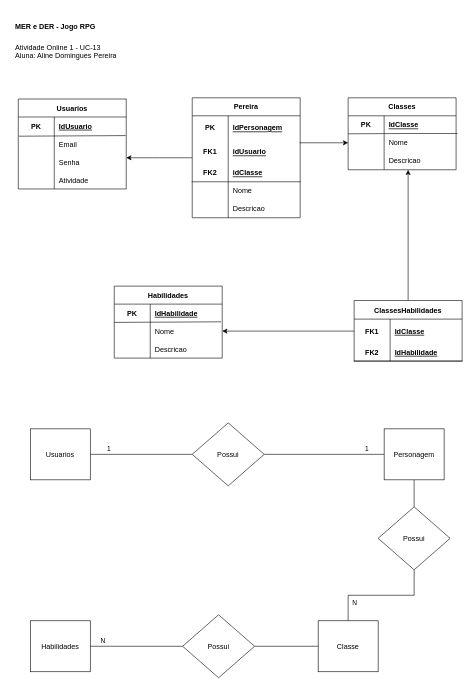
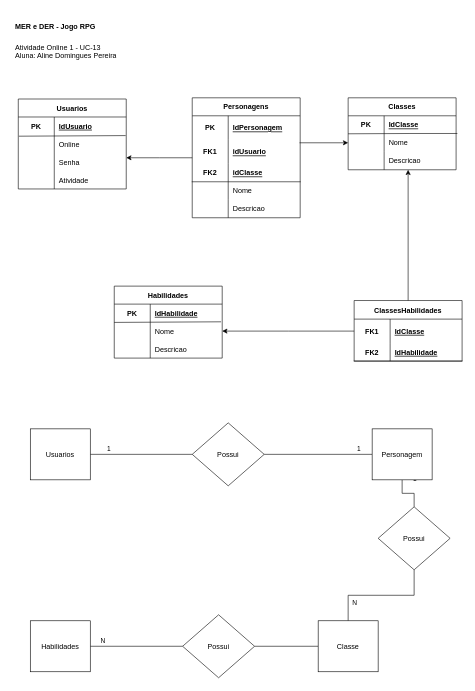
  <mxCell id="0" />
  <mxCell id="1" parent="0" />
  <mxCell id="2" value="Usuarios" style="shape=table;startSize=30;container=1;collapsible=1;childLayout=tableLayout;fixedRows=1;rowLines=0;fontStyle=1;align=center;resizeLast=1;" parent="1" vertex="1"><mxGeometry x="30" y="164" width="180" height="150" as="geometry" /></mxCell>
  <mxCell id="3" value="" style="shape=tableRow;horizontal=0;startSize=0;swimlaneHead=0;swimlaneBody=0;fillColor=none;collapsible=0;dropTarget=0;points=[[0,0.5],[1,0.5]];portConstraint=eastwest;top=0;left=0;right=0;bottom=0;perimeterSpacing=6;" parent="2" vertex="1"><mxGeometry y="30" width="180" height="30" as="geometry" /></mxCell>
  <mxCell id="4" value="PK" style="shape=partialRectangle;connectable=0;fillColor=none;top=0;left=0;bottom=0;right=0;fontStyle=1;overflow=hidden;" parent="3" vertex="1"><mxGeometry width="60" height="30" as="geometry"><mxRectangle width="60" height="30" as="alternateBounds" /></mxGeometry></mxCell>
  <mxCell id="5" value="IdUsuario" style="shape=partialRectangle;connectable=0;fillColor=none;top=0;left=0;bottom=0;right=0;align=left;spacingLeft=6;fontStyle=5;overflow=hidden;" parent="3" vertex="1"><mxGeometry x="60" width="120" height="30" as="geometry"><mxRectangle width="120" height="30" as="alternateBounds" /></mxGeometry></mxCell>
  <mxCell id="6" value="" style="shape=tableRow;horizontal=0;startSize=0;swimlaneHead=0;swimlaneBody=0;fillColor=none;collapsible=0;dropTarget=0;points=[[0,0.5],[1,0.5]];portConstraint=eastwest;top=0;left=0;right=0;bottom=0;swimlaneLine=1;" parent="2" vertex="1"><mxGeometry y="60" width="180" height="30" as="geometry" /></mxCell>
  <mxCell id="7" value="" style="shape=partialRectangle;connectable=0;fillColor=none;top=0;left=0;bottom=0;right=0;editable=1;overflow=hidden;" parent="6" vertex="1"><mxGeometry width="60" height="30" as="geometry"><mxRectangle width="60" height="30" as="alternateBounds" /></mxGeometry></mxCell>
- <mxCell id="8" value="Email" style="shape=partialRectangle;connectable=0;fillColor=none;top=0;left=0;bottom=0;right=0;align=left;spacingLeft=6;overflow=hidden;" parent="6" vertex="1"><mxGeometry x="60" width="120" height="30" as="geometry"><mxRectangle width="120" height="30" as="alternateBounds" /></mxGeometry></mxCell>
+ <mxCell id="8" value="Online" style="shape=partialRectangle;connectable=0;fillColor=none;top=0;left=0;bottom=0;right=0;align=left;spacingLeft=6;overflow=hidden;" parent="6" vertex="1"><mxGeometry x="60" width="120" height="30" as="geometry"><mxRectangle width="120" height="30" as="alternateBounds" /></mxGeometry></mxCell>
  <mxCell id="9" value="" style="shape=tableRow;horizontal=0;startSize=0;swimlaneHead=0;swimlaneBody=0;fillColor=none;collapsible=0;dropTarget=0;points=[[0,0.5],[1,0.5]];portConstraint=eastwest;top=0;left=0;right=0;bottom=0;" parent="2" vertex="1"><mxGeometry y="90" width="180" height="30" as="geometry" /></mxCell>
  <mxCell id="10" value="" style="shape=partialRectangle;connectable=0;fillColor=none;top=0;left=0;bottom=0;right=0;editable=1;overflow=hidden;" parent="9" vertex="1"><mxGeometry width="60" height="30" as="geometry"><mxRectangle width="60" height="30" as="alternateBounds" /></mxGeometry></mxCell>
  <mxCell id="11" value="Senha" style="shape=partialRectangle;connectable=0;fillColor=none;top=0;left=0;bottom=0;right=0;align=left;spacingLeft=6;overflow=hidden;" parent="9" vertex="1"><mxGeometry x="60" width="120" height="30" as="geometry"><mxRectangle width="120" height="30" as="alternateBounds" /></mxGeometry></mxCell>
  <mxCell id="12" value="" style="shape=tableRow;horizontal=0;startSize=0;swimlaneHead=0;swimlaneBody=0;fillColor=none;collapsible=0;dropTarget=0;points=[[0,0.5],[1,0.5]];portConstraint=eastwest;top=0;left=0;right=0;bottom=0;" parent="2" vertex="1"><mxGeometry y="120" width="180" height="30" as="geometry" /></mxCell>
  <mxCell id="13" value="" style="shape=partialRectangle;connectable=0;fillColor=none;top=0;left=0;bottom=0;right=0;editable=1;overflow=hidden;" parent="12" vertex="1"><mxGeometry width="60" height="30" as="geometry"><mxRectangle width="60" height="30" as="alternateBounds" /></mxGeometry></mxCell>
  <mxCell id="14" value="Atividade" style="shape=partialRectangle;connectable=0;fillColor=none;top=0;left=0;bottom=0;right=0;align=left;spacingLeft=6;overflow=hidden;" parent="12" vertex="1"><mxGeometry x="60" width="120" height="30" as="geometry"><mxRectangle width="120" height="30" as="alternateBounds" /></mxGeometry></mxCell>
  <mxCell id="15" value="" style="edgeStyle=none;orthogonalLoop=1;jettySize=auto;html=1;rounded=0;fontSize=12;endArrow=none;endFill=0;entryX=1;entryY=0.2;entryDx=0;entryDy=0;entryPerimeter=0;exitX=0.036;exitY=0.905;exitDx=0;exitDy=0;exitPerimeter=0;" edge="1" parent="2" source="3"><mxGeometry width="80" relative="1" as="geometry"><mxPoint y="60.99" as="sourcePoint" /><mxPoint x="179" y="61" as="targetPoint" /><Array as="points" /></mxGeometry></mxCell>
  <mxCell id="16" value="" style="edgeStyle=orthogonalEdgeStyle;rounded=0;orthogonalLoop=1;jettySize=auto;html=1;endArrow=classic;endFill=1;" edge="1" parent="1" source="17"><mxGeometry relative="1" as="geometry"><mxPoint x="210" y="262" as="targetPoint" /></mxGeometry></mxCell>
- <mxCell id="17" value="Pereira" style="shape=table;startSize=30;container=1;collapsible=1;childLayout=tableLayout;fixedRows=1;rowLines=0;fontStyle=1;align=center;resizeLast=1;" parent="1" vertex="1"><mxGeometry x="320" y="162" width="180" height="200" as="geometry" /></mxCell>
+ <mxCell id="17" value="Personagens" style="shape=table;startSize=30;container=1;collapsible=1;childLayout=tableLayout;fixedRows=1;rowLines=0;fontStyle=1;align=center;resizeLast=1;" parent="1" vertex="1"><mxGeometry x="320" y="162" width="180" height="200" as="geometry" /></mxCell>
  <mxCell id="18" value="" style="shape=tableRow;horizontal=0;startSize=0;swimlaneHead=0;swimlaneBody=0;fillColor=none;collapsible=0;dropTarget=0;points=[[0,0.5],[1,0.5]];portConstraint=eastwest;top=0;left=0;right=0;bottom=0;" parent="17" vertex="1"><mxGeometry y="30" width="180" height="40" as="geometry" /></mxCell>
  <mxCell id="19" value="PK" style="shape=partialRectangle;connectable=0;fillColor=none;top=0;left=0;bottom=0;right=0;fontStyle=1;overflow=hidden;" parent="18" vertex="1"><mxGeometry width="60" height="40" as="geometry"><mxRectangle width="60" height="40" as="alternateBounds" /></mxGeometry></mxCell>
  <mxCell id="20" value="IdPersonagem" style="shape=partialRectangle;connectable=0;fillColor=none;top=0;left=0;bottom=0;right=0;align=left;spacingLeft=6;fontStyle=5;overflow=hidden;" parent="18" vertex="1"><mxGeometry x="60" width="120" height="40" as="geometry"><mxRectangle width="120" height="40" as="alternateBounds" /></mxGeometry></mxCell>
  <mxCell id="21" style="shape=tableRow;horizontal=0;startSize=0;swimlaneHead=0;swimlaneBody=0;fillColor=none;collapsible=0;dropTarget=0;points=[[0,0.5],[1,0.5]];portConstraint=eastwest;top=0;left=0;right=0;bottom=0;" vertex="1" parent="17"><mxGeometry y="70" width="180" height="40" as="geometry" /></mxCell>
  <mxCell id="22" value="FK1" style="shape=partialRectangle;connectable=0;fillColor=none;top=0;left=0;bottom=0;right=0;fontStyle=1;overflow=hidden;" vertex="1" parent="21"><mxGeometry width="60" height="40" as="geometry"><mxRectangle width="60" height="40" as="alternateBounds" /></mxGeometry></mxCell>
  <mxCell id="23" value="idUsuario" style="shape=partialRectangle;connectable=0;fillColor=none;top=0;left=0;bottom=0;right=0;align=left;spacingLeft=6;fontStyle=5;overflow=hidden;" vertex="1" parent="21"><mxGeometry x="60" width="120" height="40" as="geometry"><mxRectangle width="120" height="40" as="alternateBounds" /></mxGeometry></mxCell>
  <mxCell id="24" value="" style="shape=tableRow;horizontal=0;startSize=0;swimlaneHead=0;swimlaneBody=0;fillColor=none;collapsible=0;dropTarget=0;points=[[0,0.5],[1,0.5]];portConstraint=eastwest;top=0;left=0;right=0;bottom=1;" vertex="1" parent="17"><mxGeometry y="110" width="180" height="30" as="geometry" /></mxCell>
  <mxCell id="25" value="FK2" style="shape=partialRectangle;connectable=0;fillColor=none;top=0;left=0;bottom=0;right=0;fontStyle=1;overflow=hidden;" vertex="1" parent="24"><mxGeometry width="60" height="30" as="geometry"><mxRectangle width="60" height="30" as="alternateBounds" /></mxGeometry></mxCell>
  <mxCell id="26" value="idClasse" style="shape=partialRectangle;connectable=0;fillColor=none;top=0;left=0;bottom=0;right=0;align=left;spacingLeft=6;fontStyle=5;overflow=hidden;" vertex="1" parent="24"><mxGeometry x="60" width="120" height="30" as="geometry"><mxRectangle width="120" height="30" as="alternateBounds" /></mxGeometry></mxCell>
  <mxCell id="27" value="" style="shape=tableRow;horizontal=0;startSize=0;swimlaneHead=0;swimlaneBody=0;fillColor=none;collapsible=0;dropTarget=0;points=[[0,0.5],[1,0.5]];portConstraint=eastwest;top=0;left=0;right=0;bottom=0;" parent="17" vertex="1"><mxGeometry y="140" width="180" height="30" as="geometry" /></mxCell>
  <mxCell id="28" value="" style="shape=partialRectangle;connectable=0;fillColor=none;top=0;left=0;bottom=0;right=0;editable=1;overflow=hidden;" parent="27" vertex="1"><mxGeometry width="60" height="30" as="geometry"><mxRectangle width="60" height="30" as="alternateBounds" /></mxGeometry></mxCell>
  <mxCell id="29" value="Nome" style="shape=partialRectangle;connectable=0;fillColor=none;top=0;left=0;bottom=0;right=0;align=left;spacingLeft=6;overflow=hidden;" parent="27" vertex="1"><mxGeometry x="60" width="120" height="30" as="geometry"><mxRectangle width="120" height="30" as="alternateBounds" /></mxGeometry></mxCell>
  <mxCell id="30" value="" style="shape=tableRow;horizontal=0;startSize=0;swimlaneHead=0;swimlaneBody=0;fillColor=none;collapsible=0;dropTarget=0;points=[[0,0.5],[1,0.5]];portConstraint=eastwest;top=0;left=0;right=0;bottom=0;" parent="17" vertex="1"><mxGeometry y="170" width="180" height="30" as="geometry" /></mxCell>
  <mxCell id="31" value="" style="shape=partialRectangle;connectable=0;fillColor=none;top=0;left=0;bottom=0;right=0;editable=1;overflow=hidden;" parent="30" vertex="1"><mxGeometry width="60" height="30" as="geometry"><mxRectangle width="60" height="30" as="alternateBounds" /></mxGeometry></mxCell>
  <mxCell id="32" value="Descricao" style="shape=partialRectangle;connectable=0;fillColor=none;top=0;left=0;bottom=0;right=0;align=left;spacingLeft=6;overflow=hidden;" parent="30" vertex="1"><mxGeometry x="60" width="120" height="30" as="geometry"><mxRectangle width="120" height="30" as="alternateBounds" /></mxGeometry></mxCell>
  <mxCell id="33" value="Classes" style="shape=table;startSize=30;container=1;collapsible=1;childLayout=tableLayout;fixedRows=1;rowLines=0;fontStyle=1;align=center;resizeLast=1;" parent="1" vertex="1"><mxGeometry x="580" y="162" width="180" height="120" as="geometry" /></mxCell>
  <mxCell id="34" value="" style="shape=tableRow;horizontal=0;startSize=0;swimlaneHead=0;swimlaneBody=0;fillColor=none;collapsible=0;dropTarget=0;points=[[0,0.5],[1,0.5]];portConstraint=eastwest;top=0;left=0;right=0;bottom=0;" parent="33" vertex="1"><mxGeometry y="30" width="180" height="30" as="geometry" /></mxCell>
  <mxCell id="35" value="PK" style="shape=partialRectangle;connectable=0;fillColor=none;top=0;left=0;bottom=0;right=0;fontStyle=1;overflow=hidden;" parent="34" vertex="1"><mxGeometry width="60" height="30" as="geometry"><mxRectangle width="60" height="30" as="alternateBounds" /></mxGeometry></mxCell>
  <mxCell id="36" value="IdClasse" style="shape=partialRectangle;connectable=0;fillColor=none;top=0;left=0;bottom=0;right=0;align=left;spacingLeft=6;fontStyle=5;overflow=hidden;" parent="34" vertex="1"><mxGeometry x="60" width="120" height="30" as="geometry"><mxRectangle width="120" height="30" as="alternateBounds" /></mxGeometry></mxCell>
  <mxCell id="37" value="" style="shape=tableRow;horizontal=0;startSize=0;swimlaneHead=0;swimlaneBody=0;fillColor=none;collapsible=0;dropTarget=0;points=[[0,0.5],[1,0.5]];portConstraint=eastwest;top=0;left=0;right=0;bottom=0;" parent="33" vertex="1"><mxGeometry y="60" width="180" height="30" as="geometry" /></mxCell>
  <mxCell id="38" value="" style="shape=partialRectangle;connectable=0;fillColor=none;top=0;left=0;bottom=0;right=0;editable=1;overflow=hidden;" parent="37" vertex="1"><mxGeometry width="60" height="30" as="geometry"><mxRectangle width="60" height="30" as="alternateBounds" /></mxGeometry></mxCell>
  <mxCell id="39" value="Nome" style="shape=partialRectangle;connectable=0;fillColor=none;top=0;left=0;bottom=0;right=0;align=left;spacingLeft=6;overflow=hidden;" parent="37" vertex="1"><mxGeometry x="60" width="120" height="30" as="geometry"><mxRectangle width="120" height="30" as="alternateBounds" /></mxGeometry></mxCell>
  <mxCell id="40" value="" style="shape=tableRow;horizontal=0;startSize=0;swimlaneHead=0;swimlaneBody=0;fillColor=none;collapsible=0;dropTarget=0;points=[[0,0.5],[1,0.5]];portConstraint=eastwest;top=0;left=0;right=0;bottom=0;" parent="33" vertex="1"><mxGeometry y="90" width="180" height="30" as="geometry" /></mxCell>
  <mxCell id="41" value="" style="shape=partialRectangle;connectable=0;fillColor=none;top=0;left=0;bottom=0;right=0;editable=1;overflow=hidden;" parent="40" vertex="1"><mxGeometry width="60" height="30" as="geometry"><mxRectangle width="60" height="30" as="alternateBounds" /></mxGeometry></mxCell>
  <mxCell id="42" value="Descricao" style="shape=partialRectangle;connectable=0;fillColor=none;top=0;left=0;bottom=0;right=0;align=left;spacingLeft=6;overflow=hidden;" parent="40" vertex="1"><mxGeometry x="60" width="120" height="30" as="geometry"><mxRectangle width="120" height="30" as="alternateBounds" /></mxGeometry></mxCell>
  <mxCell id="43" value="Habilidades" style="shape=table;startSize=30;container=1;collapsible=1;childLayout=tableLayout;fixedRows=1;rowLines=0;fontStyle=1;align=center;resizeLast=1;" parent="1" vertex="1"><mxGeometry x="190" y="476" width="180" height="120" as="geometry" /></mxCell>
  <mxCell id="44" value="" style="shape=tableRow;horizontal=0;startSize=0;swimlaneHead=0;swimlaneBody=0;fillColor=none;collapsible=0;dropTarget=0;points=[[0,0.5],[1,0.5]];portConstraint=eastwest;top=0;left=0;right=0;bottom=0;" parent="43" vertex="1"><mxGeometry y="30" width="180" height="30" as="geometry" /></mxCell>
  <mxCell id="45" value="PK" style="shape=partialRectangle;connectable=0;fillColor=none;top=0;left=0;bottom=0;right=0;fontStyle=1;overflow=hidden;" parent="44" vertex="1"><mxGeometry width="60" height="30" as="geometry"><mxRectangle width="60" height="30" as="alternateBounds" /></mxGeometry></mxCell>
  <mxCell id="46" value="IdHabilidade" style="shape=partialRectangle;connectable=0;fillColor=none;top=0;left=0;bottom=0;right=0;align=left;spacingLeft=6;fontStyle=5;overflow=hidden;" parent="44" vertex="1"><mxGeometry x="60" width="120" height="30" as="geometry"><mxRectangle width="120" height="30" as="alternateBounds" /></mxGeometry></mxCell>
  <mxCell id="47" value="" style="shape=tableRow;horizontal=0;startSize=0;swimlaneHead=0;swimlaneBody=0;fillColor=none;collapsible=0;dropTarget=0;points=[[0,0.5],[1,0.5]];portConstraint=eastwest;top=0;left=0;right=0;bottom=0;" parent="43" vertex="1"><mxGeometry y="60" width="180" height="30" as="geometry" /></mxCell>
  <mxCell id="48" value="" style="shape=partialRectangle;connectable=0;fillColor=none;top=0;left=0;bottom=0;right=0;editable=1;overflow=hidden;" parent="47" vertex="1"><mxGeometry width="60" height="30" as="geometry"><mxRectangle width="60" height="30" as="alternateBounds" /></mxGeometry></mxCell>
  <mxCell id="49" value="Nome" style="shape=partialRectangle;connectable=0;fillColor=none;top=0;left=0;bottom=0;right=0;align=left;spacingLeft=6;overflow=hidden;" parent="47" vertex="1"><mxGeometry x="60" width="120" height="30" as="geometry"><mxRectangle width="120" height="30" as="alternateBounds" /></mxGeometry></mxCell>
  <mxCell id="50" value="" style="shape=tableRow;horizontal=0;startSize=0;swimlaneHead=0;swimlaneBody=0;fillColor=none;collapsible=0;dropTarget=0;points=[[0,0.5],[1,0.5]];portConstraint=eastwest;top=0;left=0;right=0;bottom=0;" parent="43" vertex="1"><mxGeometry y="90" width="180" height="30" as="geometry" /></mxCell>
  <mxCell id="51" value="" style="shape=partialRectangle;connectable=0;fillColor=none;top=0;left=0;bottom=0;right=0;editable=1;overflow=hidden;" parent="50" vertex="1"><mxGeometry width="60" height="30" as="geometry"><mxRectangle width="60" height="30" as="alternateBounds" /></mxGeometry></mxCell>
  <mxCell id="52" value="Descricao" style="shape=partialRectangle;connectable=0;fillColor=none;top=0;left=0;bottom=0;right=0;align=left;spacingLeft=6;overflow=hidden;" parent="50" vertex="1"><mxGeometry x="60" width="120" height="30" as="geometry"><mxRectangle width="120" height="30" as="alternateBounds" /></mxGeometry></mxCell>
  <mxCell id="53" value="" style="shape=tableRow;horizontal=0;startSize=0;swimlaneHead=0;swimlaneBody=0;fillColor=none;collapsible=0;dropTarget=0;points=[[0,0.5],[1,0.5]];portConstraint=eastwest;top=0;left=0;right=0;bottom=0;" parent="1" vertex="1"><mxGeometry x="50" y="300" width="180" height="30" as="geometry" /></mxCell>
  <mxCell id="54" value="" style="shape=partialRectangle;connectable=0;fillColor=none;top=0;left=0;bottom=0;right=0;editable=1;overflow=hidden;" parent="53" vertex="1"><mxGeometry width="60" height="30" as="geometry"><mxRectangle width="60" height="30" as="alternateBounds" /></mxGeometry></mxCell>
  <mxCell id="55" style="edgeStyle=orthogonalEdgeStyle;rounded=0;orthogonalLoop=1;jettySize=auto;html=1;entryX=0;entryY=0.5;entryDx=0;entryDy=0;endArrow=none;endFill=0;" parent="1" source="57" target="60" edge="1"><mxGeometry relative="1" as="geometry" /></mxCell>
  <mxCell id="56" value="1" style="edgeLabel;html=1;align=center;verticalAlign=middle;resizable=0;points=[];" parent="55" vertex="1" connectable="0"><mxGeometry x="0.141" y="1" relative="1" as="geometry"><mxPoint x="-67" y="-9" as="offset" /></mxGeometry></mxCell>
  <mxCell id="57" value="Usuarios" style="whiteSpace=wrap;html=1;align=center;" parent="1" vertex="1"><mxGeometry x="50" y="714" width="100" height="85" as="geometry" /></mxCell>
  <mxCell id="58" style="edgeStyle=orthogonalEdgeStyle;rounded=0;orthogonalLoop=1;jettySize=auto;html=1;endArrow=none;endFill=0;" parent="1" source="60" target="63" edge="1"><mxGeometry relative="1" as="geometry" /></mxCell>
  <mxCell id="59" value="1" style="edgeLabel;html=1;align=center;verticalAlign=middle;resizable=0;points=[];" parent="58" vertex="1" connectable="0"><mxGeometry x="0.35" y="-1" relative="1" as="geometry"><mxPoint x="35" y="-11" as="offset" /></mxGeometry></mxCell>
  <mxCell id="60" value="Possui" style="shape=rhombus;perimeter=rhombusPerimeter;whiteSpace=wrap;html=1;align=center;" parent="1" vertex="1"><mxGeometry x="320" y="704" width="120" height="105" as="geometry" /></mxCell>
  <mxCell id="61" style="edgeStyle=orthogonalEdgeStyle;rounded=0;orthogonalLoop=1;jettySize=auto;html=1;entryX=0.5;entryY=0;entryDx=0;entryDy=0;endArrow=none;endFill=0;" parent="1" source="63" target="66" edge="1"><mxGeometry relative="1" as="geometry" /></mxCell>
  <mxCell id="62" value="1" style="edgeLabel;html=1;align=center;verticalAlign=middle;resizable=0;points=[];" parent="61" vertex="1" connectable="0"><mxGeometry x="-0.267" y="1" relative="1" as="geometry"><mxPoint x="19" y="-23" as="offset" /></mxGeometry></mxCell>
- <mxCell id="63" value="Personagem" style="whiteSpace=wrap;html=1;align=center;" parent="1" vertex="1"><mxGeometry x="640" y="714" width="100" height="85" as="geometry" /></mxCell>
+ <mxCell id="63" value="Personagem" style="whiteSpace=wrap;html=1;align=center;" parent="1" vertex="1"><mxGeometry x="620" y="714" width="100" height="85" as="geometry" /></mxCell>
  <mxCell id="64" style="edgeStyle=orthogonalEdgeStyle;rounded=0;orthogonalLoop=1;jettySize=auto;html=1;entryX=0.5;entryY=0;entryDx=0;entryDy=0;endArrow=none;endFill=0;" parent="1" source="66" target="69" edge="1"><mxGeometry relative="1" as="geometry" /></mxCell>
  <mxCell id="65" value="N" style="edgeLabel;html=1;align=center;verticalAlign=middle;resizable=0;points=[];" parent="64" vertex="1" connectable="0"><mxGeometry x="0.692" y="3" relative="1" as="geometry"><mxPoint x="7" as="offset" /></mxGeometry></mxCell>
  <mxCell id="66" value="Possui" style="shape=rhombus;perimeter=rhombusPerimeter;whiteSpace=wrap;html=1;align=center;" parent="1" vertex="1"><mxGeometry x="630" y="844" width="120" height="105" as="geometry" /></mxCell>
  <mxCell id="67" style="edgeStyle=orthogonalEdgeStyle;rounded=0;orthogonalLoop=1;jettySize=auto;html=1;endArrow=none;endFill=0;entryX=1;entryY=0.5;entryDx=0;entryDy=0;" parent="1" source="69" target="72" edge="1"><mxGeometry relative="1" as="geometry"><mxPoint x="430" y="1054" as="targetPoint" /><Array as="points" /></mxGeometry></mxCell>
  <mxCell id="68" value="N" style="edgeLabel;html=1;align=center;verticalAlign=middle;resizable=0;points=[];" parent="67" vertex="1" connectable="0"><mxGeometry x="-0.194" y="2" relative="1" as="geometry"><mxPoint x="57" y="-12" as="offset" /></mxGeometry></mxCell>
  <mxCell id="69" value="Classe" style="whiteSpace=wrap;html=1;align=center;" parent="1" vertex="1"><mxGeometry x="530" y="1034" width="100" height="85" as="geometry" /></mxCell>
  <mxCell id="70" style="edgeStyle=orthogonalEdgeStyle;rounded=0;orthogonalLoop=1;jettySize=auto;html=1;entryX=1;entryY=0.5;entryDx=0;entryDy=0;endArrow=none;endFill=0;" parent="1" source="72" target="73" edge="1"><mxGeometry relative="1" as="geometry" /></mxCell>
  <mxCell id="71" value="N" style="edgeLabel;html=1;align=center;verticalAlign=middle;resizable=0;points=[];" parent="70" vertex="1" connectable="0"><mxGeometry x="0.286" relative="1" as="geometry"><mxPoint x="-35" y="-10" as="offset" /></mxGeometry></mxCell>
  <mxCell id="72" value="Possui" style="shape=rhombus;perimeter=rhombusPerimeter;whiteSpace=wrap;html=1;align=center;" parent="1" vertex="1"><mxGeometry x="304" y="1024" width="120" height="105" as="geometry" /></mxCell>
  <mxCell id="73" value="Habilidades" style="whiteSpace=wrap;html=1;align=center;" parent="1" vertex="1"><mxGeometry x="50" y="1034" width="100" height="85" as="geometry" /></mxCell>
  <mxCell id="74" value="" style="edgeStyle=orthogonalEdgeStyle;rounded=0;orthogonalLoop=1;jettySize=auto;html=1;endArrow=classic;endFill=1;" edge="1" parent="1"><mxGeometry relative="1" as="geometry"><mxPoint x="680" y="501" as="sourcePoint" /><mxPoint x="680" y="282" as="targetPoint" /></mxGeometry></mxCell>
  <mxCell id="75" value="ClassesHabilidades" style="shape=table;startSize=31;container=1;collapsible=1;childLayout=tableLayout;fixedRows=1;rowLines=0;fontStyle=1;align=center;resizeLast=1;" parent="1" vertex="1"><mxGeometry x="590" y="500" width="180" height="101" as="geometry" /></mxCell>
  <mxCell id="76" value="" style="shape=tableRow;horizontal=0;startSize=0;swimlaneHead=0;swimlaneBody=0;fillColor=none;collapsible=0;dropTarget=0;points=[[0,0.5],[1,0.5]];portConstraint=eastwest;top=0;left=0;right=0;bottom=0;" parent="75" vertex="1"><mxGeometry y="31" width="180" height="40" as="geometry" /></mxCell>
  <mxCell id="77" value="FK1" style="shape=partialRectangle;connectable=0;fillColor=none;top=0;left=0;bottom=0;right=0;fontStyle=1;overflow=hidden;" parent="76" vertex="1"><mxGeometry width="60" height="40" as="geometry"><mxRectangle width="60" height="40" as="alternateBounds" /></mxGeometry></mxCell>
  <mxCell id="78" value="IdClasse" style="shape=partialRectangle;connectable=0;fillColor=none;top=0;left=0;bottom=0;right=0;align=left;spacingLeft=6;fontStyle=5;overflow=hidden;" parent="76" vertex="1"><mxGeometry x="60" width="120" height="40" as="geometry"><mxRectangle width="120" height="40" as="alternateBounds" /></mxGeometry></mxCell>
  <mxCell id="79" value="" style="shape=tableRow;horizontal=0;startSize=0;swimlaneHead=0;swimlaneBody=0;fillColor=none;collapsible=0;dropTarget=0;points=[[0,0.5],[1,0.5]];portConstraint=eastwest;top=0;left=0;right=0;bottom=1;" parent="75" vertex="1"><mxGeometry y="71" width="180" height="30" as="geometry" /></mxCell>
  <mxCell id="80" value="FK2" style="shape=partialRectangle;connectable=0;fillColor=none;top=0;left=0;bottom=0;right=0;fontStyle=1;overflow=hidden;" parent="79" vertex="1"><mxGeometry width="60" height="30" as="geometry"><mxRectangle width="60" height="30" as="alternateBounds" /></mxGeometry></mxCell>
  <mxCell id="81" value="IdHabilidade" style="shape=partialRectangle;connectable=0;fillColor=none;top=0;left=0;bottom=0;right=0;align=left;spacingLeft=6;fontStyle=5;overflow=hidden;" parent="79" vertex="1"><mxGeometry x="60" width="120" height="30" as="geometry"><mxRectangle width="120" height="30" as="alternateBounds" /></mxGeometry></mxCell>
  <mxCell id="82" style="edgeStyle=orthogonalEdgeStyle;rounded=0;orthogonalLoop=1;jettySize=auto;html=1;entryX=0;entryY=0.5;entryDx=0;entryDy=0;endArrow=classic;endFill=1;exitX=0.994;exitY=0.125;exitDx=0;exitDy=0;exitPerimeter=0;" parent="1" edge="1"><mxGeometry relative="1" as="geometry"><mxPoint x="498.92" y="237" as="sourcePoint" /><mxPoint x="580" y="237" as="targetPoint" /></mxGeometry></mxCell>
  <mxCell id="83" style="edgeStyle=orthogonalEdgeStyle;rounded=0;orthogonalLoop=1;jettySize=auto;html=1;entryX=1;entryY=0.5;entryDx=0;entryDy=0;endArrow=classic;endFill=1;" parent="1" source="76" edge="1"><mxGeometry relative="1" as="geometry"><mxPoint x="370" y="551" as="targetPoint" /></mxGeometry></mxCell>
  <mxCell id="84" value="&lt;h1&gt;&lt;font style=&quot;font-size: 12px;&quot;&gt;MER e DER - Jogo RPG&lt;/font&gt;&lt;/h1&gt;&lt;div&gt;&lt;font style=&quot;font-size: 12px;&quot;&gt;Atividade Online 1 - UC-13&amp;nbsp;&lt;/font&gt;&lt;/div&gt;&lt;div&gt;&lt;span style=&quot;background-color: initial;&quot;&gt;Aluna: Aline Domingues Pereira&lt;/span&gt;&lt;/div&gt;" style="text;html=1;strokeColor=none;fillColor=none;spacing=5;spacingTop=-20;whiteSpace=wrap;overflow=hidden;rounded=0;" vertex="1" parent="1"><mxGeometry x="20" y="20" width="190" height="90" as="geometry" /></mxCell>
  <mxCell id="85" value="" style="edgeStyle=none;orthogonalLoop=1;jettySize=auto;html=1;rounded=0;fontSize=12;endArrow=none;endFill=0;entryX=1;entryY=0.2;entryDx=0;entryDy=0;entryPerimeter=0;" edge="1" parent="1"><mxGeometry width="80" relative="1" as="geometry"><mxPoint x="580" y="222" as="sourcePoint" /><mxPoint x="762.09" y="221.5" as="targetPoint" /><Array as="points"><mxPoint x="683.09" y="221.5" /></Array></mxGeometry></mxCell>
  <mxCell id="86" value="" style="edgeStyle=none;orthogonalLoop=1;jettySize=auto;html=1;rounded=0;fontSize=12;endArrow=none;endFill=0;entryX=1;entryY=0.2;entryDx=0;entryDy=0;entryPerimeter=0;exitX=0.036;exitY=0.905;exitDx=0;exitDy=0;exitPerimeter=0;" edge="1" parent="1"><mxGeometry width="80" relative="1" as="geometry"><mxPoint x="190.002" y="536.51" as="sourcePoint" /><mxPoint x="368.09" y="535.5" as="targetPoint" /><Array as="points" /></mxGeometry></mxCell>
